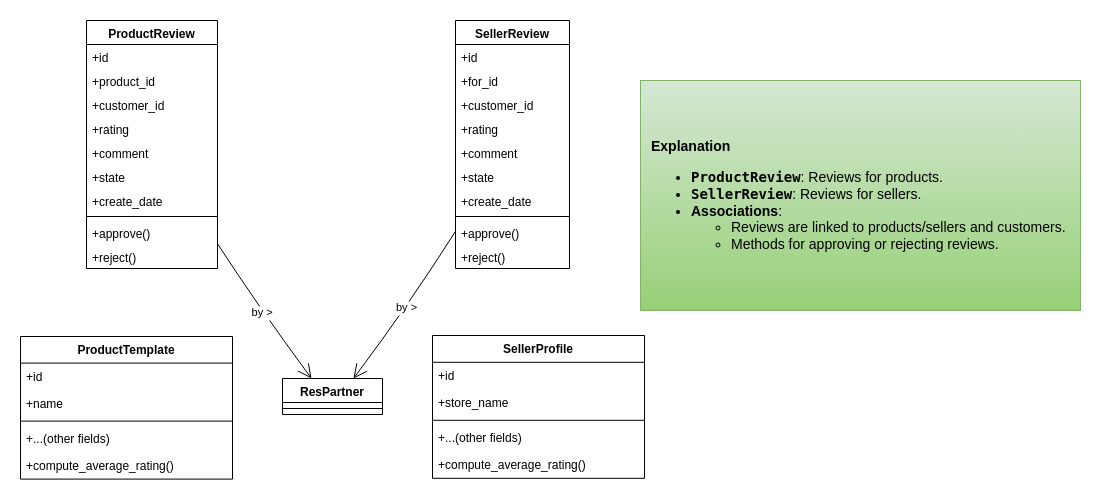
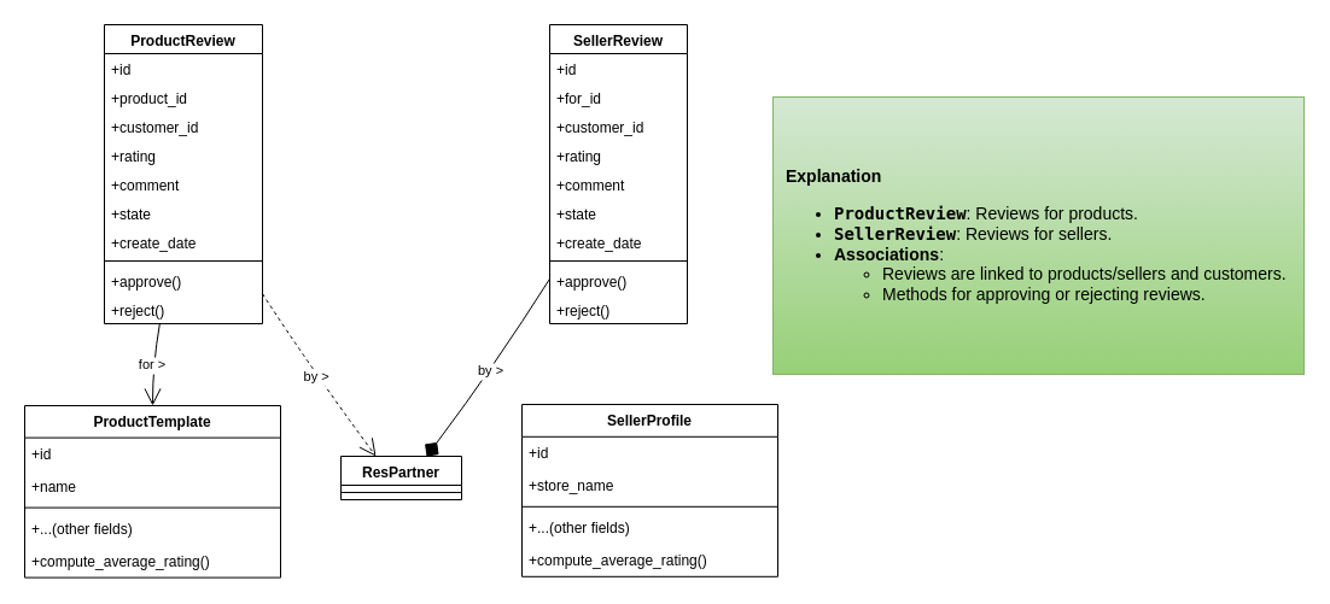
  <mxCell id="0" />
  <mxCell id="1" parent="0" />
  <mxCell id="2" value="ProductReview" style="swimlane;fontStyle=1;align=center;verticalAlign=top;childLayout=stackLayout;horizontal=1;startSize=24;horizontalStack=0;resizeParent=1;resizeParentMax=0;resizeLast=0;collapsible=0;marginBottom=0;" vertex="1" parent="1"><mxGeometry x="86" y="20" width="131" height="248" as="geometry" /></mxCell>
  <mxCell id="3" value="+id" style="text;strokeColor=none;fillColor=none;align=left;verticalAlign=top;spacingLeft=4;spacingRight=4;overflow=hidden;rotatable=0;points=[[0,0.5],[1,0.5]];portConstraint=eastwest;" vertex="1" parent="2"><mxGeometry y="24" width="131" height="24" as="geometry" /></mxCell>
  <mxCell id="4" value="+product_id" style="text;strokeColor=none;fillColor=none;align=left;verticalAlign=top;spacingLeft=4;spacingRight=4;overflow=hidden;rotatable=0;points=[[0,0.5],[1,0.5]];portConstraint=eastwest;" vertex="1" parent="2"><mxGeometry y="48" width="131" height="24" as="geometry" /></mxCell>
  <mxCell id="5" value="+customer_id" style="text;strokeColor=none;fillColor=none;align=left;verticalAlign=top;spacingLeft=4;spacingRight=4;overflow=hidden;rotatable=0;points=[[0,0.5],[1,0.5]];portConstraint=eastwest;" vertex="1" parent="2"><mxGeometry y="72" width="131" height="24" as="geometry" /></mxCell>
  <mxCell id="6" value="+rating" style="text;strokeColor=none;fillColor=none;align=left;verticalAlign=top;spacingLeft=4;spacingRight=4;overflow=hidden;rotatable=0;points=[[0,0.5],[1,0.5]];portConstraint=eastwest;" vertex="1" parent="2"><mxGeometry y="96" width="131" height="24" as="geometry" /></mxCell>
  <mxCell id="7" value="+comment" style="text;strokeColor=none;fillColor=none;align=left;verticalAlign=top;spacingLeft=4;spacingRight=4;overflow=hidden;rotatable=0;points=[[0,0.5],[1,0.5]];portConstraint=eastwest;" vertex="1" parent="2"><mxGeometry y="120" width="131" height="24" as="geometry" /></mxCell>
  <mxCell id="8" value="+state" style="text;strokeColor=none;fillColor=none;align=left;verticalAlign=top;spacingLeft=4;spacingRight=4;overflow=hidden;rotatable=0;points=[[0,0.5],[1,0.5]];portConstraint=eastwest;" vertex="1" parent="2"><mxGeometry y="144" width="131" height="24" as="geometry" /></mxCell>
  <mxCell id="9" value="+create_date" style="text;strokeColor=none;fillColor=none;align=left;verticalAlign=top;spacingLeft=4;spacingRight=4;overflow=hidden;rotatable=0;points=[[0,0.5],[1,0.5]];portConstraint=eastwest;" vertex="1" parent="2"><mxGeometry y="168" width="131" height="24" as="geometry" /></mxCell>
  <mxCell id="10" style="line;strokeWidth=1;fillColor=none;align=left;verticalAlign=middle;spacingTop=-1;spacingLeft=3;spacingRight=3;rotatable=0;labelPosition=right;points=[];portConstraint=eastwest;strokeColor=inherit;" vertex="1" parent="2"><mxGeometry y="192" width="131" height="8" as="geometry" /></mxCell>
  <mxCell id="11" value="+approve()" style="text;strokeColor=none;fillColor=none;align=left;verticalAlign=top;spacingLeft=4;spacingRight=4;overflow=hidden;rotatable=0;points=[[0,0.5],[1,0.5]];portConstraint=eastwest;" vertex="1" parent="2"><mxGeometry y="200" width="131" height="24" as="geometry" /></mxCell>
  <mxCell id="12" value="+reject()" style="text;strokeColor=none;fillColor=none;align=left;verticalAlign=top;spacingLeft=4;spacingRight=4;overflow=hidden;rotatable=0;points=[[0,0.5],[1,0.5]];portConstraint=eastwest;" vertex="1" parent="2"><mxGeometry y="224" width="131" height="24" as="geometry" /></mxCell>
  <mxCell id="13" value="SellerReview" style="swimlane;fontStyle=1;align=center;verticalAlign=top;childLayout=stackLayout;horizontal=1;startSize=24;horizontalStack=0;resizeParent=1;resizeParentMax=0;resizeLast=0;collapsible=0;marginBottom=0;" vertex="1" parent="1"><mxGeometry x="455" y="20" width="114" height="248" as="geometry" /></mxCell>
  <mxCell id="14" value="+id" style="text;strokeColor=none;fillColor=none;align=left;verticalAlign=top;spacingLeft=4;spacingRight=4;overflow=hidden;rotatable=0;points=[[0,0.5],[1,0.5]];portConstraint=eastwest;" vertex="1" parent="13"><mxGeometry y="24" width="114" height="24" as="geometry" /></mxCell>
  <mxCell id="15" value="+for_id" style="text;strokeColor=none;fillColor=none;align=left;verticalAlign=top;spacingLeft=4;spacingRight=4;overflow=hidden;rotatable=0;points=[[0,0.5],[1,0.5]];portConstraint=eastwest;" vertex="1" parent="13"><mxGeometry y="48" width="114" height="24" as="geometry" /></mxCell>
  <mxCell id="16" value="+customer_id" style="text;strokeColor=none;fillColor=none;align=left;verticalAlign=top;spacingLeft=4;spacingRight=4;overflow=hidden;rotatable=0;points=[[0,0.5],[1,0.5]];portConstraint=eastwest;" vertex="1" parent="13"><mxGeometry y="72" width="114" height="24" as="geometry" /></mxCell>
  <mxCell id="17" value="+rating" style="text;strokeColor=none;fillColor=none;align=left;verticalAlign=top;spacingLeft=4;spacingRight=4;overflow=hidden;rotatable=0;points=[[0,0.5],[1,0.5]];portConstraint=eastwest;" vertex="1" parent="13"><mxGeometry y="96" width="114" height="24" as="geometry" /></mxCell>
  <mxCell id="18" value="+comment" style="text;strokeColor=none;fillColor=none;align=left;verticalAlign=top;spacingLeft=4;spacingRight=4;overflow=hidden;rotatable=0;points=[[0,0.5],[1,0.5]];portConstraint=eastwest;" vertex="1" parent="13"><mxGeometry y="120" width="114" height="24" as="geometry" /></mxCell>
  <mxCell id="19" value="+state" style="text;strokeColor=none;fillColor=none;align=left;verticalAlign=top;spacingLeft=4;spacingRight=4;overflow=hidden;rotatable=0;points=[[0,0.5],[1,0.5]];portConstraint=eastwest;" vertex="1" parent="13"><mxGeometry y="144" width="114" height="24" as="geometry" /></mxCell>
  <mxCell id="20" value="+create_date" style="text;strokeColor=none;fillColor=none;align=left;verticalAlign=top;spacingLeft=4;spacingRight=4;overflow=hidden;rotatable=0;points=[[0,0.5],[1,0.5]];portConstraint=eastwest;" vertex="1" parent="13"><mxGeometry y="168" width="114" height="24" as="geometry" /></mxCell>
  <mxCell id="21" style="line;strokeWidth=1;fillColor=none;align=left;verticalAlign=middle;spacingTop=-1;spacingLeft=3;spacingRight=3;rotatable=0;labelPosition=right;points=[];portConstraint=eastwest;strokeColor=inherit;" vertex="1" parent="13"><mxGeometry y="192" width="114" height="8" as="geometry" /></mxCell>
  <mxCell id="22" value="+approve()" style="text;strokeColor=none;fillColor=none;align=left;verticalAlign=top;spacingLeft=4;spacingRight=4;overflow=hidden;rotatable=0;points=[[0,0.5],[1,0.5]];portConstraint=eastwest;" vertex="1" parent="13"><mxGeometry y="200" width="114" height="24" as="geometry" /></mxCell>
  <mxCell id="23" value="+reject()" style="text;strokeColor=none;fillColor=none;align=left;verticalAlign=top;spacingLeft=4;spacingRight=4;overflow=hidden;rotatable=0;points=[[0,0.5],[1,0.5]];portConstraint=eastwest;" vertex="1" parent="13"><mxGeometry y="224" width="114" height="24" as="geometry" /></mxCell>
  <mxCell id="24" value="ProductTemplate" style="swimlane;fontStyle=1;align=center;verticalAlign=top;childLayout=stackLayout;horizontal=1;startSize=26.6;horizontalStack=0;resizeParent=1;resizeParentMax=0;resizeLast=0;collapsible=0;marginBottom=0;" vertex="1" parent="1"><mxGeometry x="20" y="336" width="212" height="142.6" as="geometry" /></mxCell>
  <mxCell id="25" value="+id" style="text;strokeColor=none;fillColor=none;align=left;verticalAlign=top;spacingLeft=4;spacingRight=4;overflow=hidden;rotatable=0;points=[[0,0.5],[1,0.5]];portConstraint=eastwest;" vertex="1" parent="24"><mxGeometry y="26.6" width="212" height="27" as="geometry" /></mxCell>
  <mxCell id="26" value="+name" style="text;strokeColor=none;fillColor=none;align=left;verticalAlign=top;spacingLeft=4;spacingRight=4;overflow=hidden;rotatable=0;points=[[0,0.5],[1,0.5]];portConstraint=eastwest;" vertex="1" parent="24"><mxGeometry y="53.6" width="212" height="27" as="geometry" /></mxCell>
  <mxCell id="27" style="line;strokeWidth=1;fillColor=none;align=left;verticalAlign=middle;spacingTop=-1;spacingLeft=3;spacingRight=3;rotatable=0;labelPosition=right;points=[];portConstraint=eastwest;strokeColor=inherit;" vertex="1" parent="24"><mxGeometry y="80.6" width="212" height="8" as="geometry" /></mxCell>
  <mxCell id="28" value="+...(other fields)" style="text;strokeColor=none;fillColor=none;align=left;verticalAlign=top;spacingLeft=4;spacingRight=4;overflow=hidden;rotatable=0;points=[[0,0.5],[1,0.5]];portConstraint=eastwest;" vertex="1" parent="24"><mxGeometry y="88.6" width="212" height="27" as="geometry" /></mxCell>
  <mxCell id="29" value="+compute_average_rating()" style="text;strokeColor=none;fillColor=none;align=left;verticalAlign=top;spacingLeft=4;spacingRight=4;overflow=hidden;rotatable=0;points=[[0,0.5],[1,0.5]];portConstraint=eastwest;" vertex="1" parent="24"><mxGeometry y="115.6" width="212" height="27" as="geometry" /></mxCell>
  <mxCell id="30" value="SellerProfile" style="swimlane;fontStyle=1;align=center;verticalAlign=top;childLayout=stackLayout;horizontal=1;startSize=26.8;horizontalStack=0;resizeParent=1;resizeParentMax=0;resizeLast=0;collapsible=0;marginBottom=0;" vertex="1" parent="1"><mxGeometry x="432" y="335" width="212" height="142.8" as="geometry" /></mxCell>
  <mxCell id="31" value="+id" style="text;strokeColor=none;fillColor=none;align=left;verticalAlign=top;spacingLeft=4;spacingRight=4;overflow=hidden;rotatable=0;points=[[0,0.5],[1,0.5]];portConstraint=eastwest;" vertex="1" parent="30"><mxGeometry y="26.8" width="212" height="27" as="geometry" /></mxCell>
  <mxCell id="32" value="+store_name" style="text;strokeColor=none;fillColor=none;align=left;verticalAlign=top;spacingLeft=4;spacingRight=4;overflow=hidden;rotatable=0;points=[[0,0.5],[1,0.5]];portConstraint=eastwest;" vertex="1" parent="30"><mxGeometry y="53.8" width="212" height="27" as="geometry" /></mxCell>
  <mxCell id="33" style="line;strokeWidth=1;fillColor=none;align=left;verticalAlign=middle;spacingTop=-1;spacingLeft=3;spacingRight=3;rotatable=0;labelPosition=right;points=[];portConstraint=eastwest;strokeColor=inherit;" vertex="1" parent="30"><mxGeometry y="80.8" width="212" height="8" as="geometry" /></mxCell>
  <mxCell id="34" value="+...(other fields)" style="text;strokeColor=none;fillColor=none;align=left;verticalAlign=top;spacingLeft=4;spacingRight=4;overflow=hidden;rotatable=0;points=[[0,0.5],[1,0.5]];portConstraint=eastwest;" vertex="1" parent="30"><mxGeometry y="88.8" width="212" height="27" as="geometry" /></mxCell>
  <mxCell id="35" value="+compute_average_rating()" style="text;strokeColor=none;fillColor=none;align=left;verticalAlign=top;spacingLeft=4;spacingRight=4;overflow=hidden;rotatable=0;points=[[0,0.5],[1,0.5]];portConstraint=eastwest;" vertex="1" parent="30"><mxGeometry y="115.8" width="212" height="27" as="geometry" /></mxCell>
  <mxCell id="36" value="ResPartner" style="swimlane;fontStyle=1;align=center;verticalAlign=top;childLayout=stackLayout;horizontal=1;startSize=24;horizontalStack=0;resizeParent=1;resizeParentMax=0;resizeLast=0;collapsible=0;marginBottom=0;" vertex="1" parent="1"><mxGeometry x="282" y="378" width="100" height="36" as="geometry" /></mxCell>
  <mxCell id="37" style="line;strokeWidth=1;fillColor=none;align=left;verticalAlign=middle;spacingTop=-1;spacingLeft=3;spacingRight=3;rotatable=0;labelPosition=right;points=[];portConstraint=eastwest;strokeColor=inherit;" vertex="1" parent="36"><mxGeometry y="24" width="100" height="12" as="geometry" /></mxCell>
- <mxCell id="39" value="by &gt;" style="curved=1;startArrow=none;endArrow=open;endSize=12;exitX=1;exitY=0.9;entryX=0.29;entryY=0;rounded=0;" edge="1" parent="1" source="2" target="36"><mxGeometry relative="1" as="geometry"><Array as="points"><mxPoint x="255" y="302" /></Array></mxGeometry></mxCell>
- <mxCell id="40" value="by &gt;" style="curved=1;startArrow=none;endArrow=open;endSize=12;exitX=0;exitY=0.85;entryX=0.71;entryY=0;rounded=0;" edge="1" parent="1" source="13" target="36"><mxGeometry relative="1" as="geometry"><Array as="points"><mxPoint x="410" y="302" /></Array></mxGeometry></mxCell>
+ <mxCell id="38" value="for &gt;" style="curved=1;startArrow=none;endArrow=open;endSize=12;exitX=0.35;exitY=1;entryX=0.5;entryY=0;rounded=0;" edge="1" parent="1" source="2" target="24"><mxGeometry relative="1" as="geometry"><Array as="points"><mxPoint x="126" y="302" /></Array></mxGeometry></mxCell>
+ <mxCell id="39" value="by &gt;" style="curved=1;startArrow=none;endArrow=open;endSize=12;exitX=1;exitY=0.9;entryX=0.29;entryY=0;rounded=0;dashed=1;" edge="1" parent="1" source="2" target="36"><mxGeometry relative="1" as="geometry"><Array as="points"><mxPoint x="255" y="302" /></Array></mxGeometry></mxCell>
+ <mxCell id="40" value="by &gt;" style="curved=1;startArrow=none;endArrow=diamond;endSize=12;exitX=0;exitY=0.85;entryX=0.71;entryY=0;rounded=0;" edge="1" parent="1" source="13" target="36"><mxGeometry relative="1" as="geometry"><Array as="points"><mxPoint x="410" y="302" /></Array></mxGeometry></mxCell>
  <mxCell id="41" value="&lt;h3 style=&quot;font-size: 14px;&quot;&gt;&lt;strong style=&quot;font-size: 14px;&quot;&gt;Explanation&lt;/strong&gt;&lt;/h3&gt;&lt;ul style=&quot;font-size: 14px;&quot;&gt;&lt;li style=&quot;font-size: 14px;&quot;&gt;&lt;strong style=&quot;font-size: 14px;&quot;&gt;&lt;code style=&quot;font-size: 14px;&quot;&gt;ProductReview&lt;/code&gt;&lt;/strong&gt;: Reviews for products.&lt;/li&gt;&lt;li style=&quot;font-size: 14px;&quot;&gt;&lt;strong style=&quot;font-size: 14px;&quot;&gt;&lt;code style=&quot;font-size: 14px;&quot;&gt;SellerReview&lt;/code&gt;&lt;/strong&gt;: Reviews for sellers.&lt;/li&gt;&lt;li style=&quot;font-size: 14px;&quot;&gt;&lt;strong style=&quot;font-size: 14px;&quot;&gt;Associations&lt;/strong&gt;:&lt;ul style=&quot;font-size: 14px;&quot;&gt;&lt;li style=&quot;font-size: 14px;&quot;&gt;Reviews are linked to products/sellers and customers.&lt;/li&gt;&lt;li style=&quot;font-size: 14px;&quot;&gt;Methods for approving or rejecting reviews.&lt;/li&gt;&lt;/ul&gt;&lt;/li&gt;&lt;/ul&gt;" style="rounded=0;whiteSpace=wrap;html=1;fillColor=#d5e8d4;gradientColor=#97d077;strokeColor=#82b366;align=left;spacing=11;fontSize=14;" vertex="1" parent="1"><mxGeometry x="640" y="80" width="440" height="230" as="geometry" /></mxCell>
